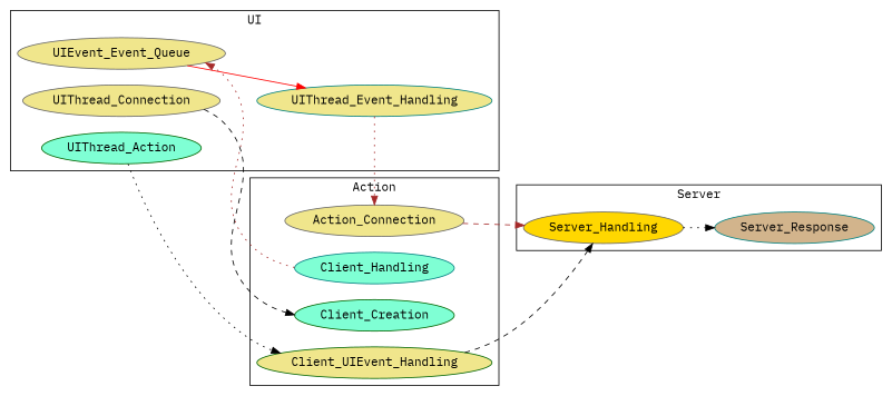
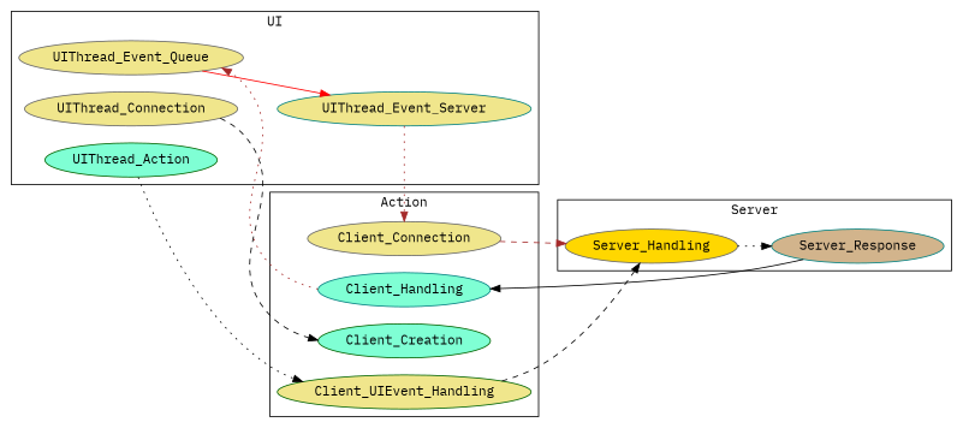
  digraph {
    fontname="IBM Plex Mono"
    rankdir=LR
    node [color=gray40 fillcolor=khaki fontname="IBM Plex Mono" style=filled]
    edge [color=black fontname="IBM Plex Mono" style=dotted]
    UIThread_Connection
-   UIThread_Event_Queue [label=UIEvent_Event_Queue]
-   UIThread_Event_Handling [color=teal]
+   UIThread_Event_Queue
+   UIThread_Event_Handling [color=teal label=UIThread_Event_Server]
    UIThread_Action [color=darkgreen fillcolor=aquamarine]
    Client_Creation [color=darkgreen fillcolor=aquamarine]
-   Client_Connection [label=Action_Connection]
+   Client_Connection
    Client_Handling [color=teal fillcolor=aquamarine]
    Client_UIEvent_Handling [color=darkgreen]
    Server_Handling [fillcolor=gold]
    Server_Response [color=teal fillcolor=tan]
    subgraph cluster_1 {
      label=UI
      UIThread_Connection
      UIThread_Event_Queue
      UIThread_Event_Handling
      UIThread_Action
    }
    subgraph cluster_2 {
      label=Action
      Client_Creation
      Client_Connection
      Client_Handling
      Client_UIEvent_Handling
    }
    subgraph cluster_3 {
      label=Server
      Server_Handling
      Server_Response
    }
    UIThread_Connection -> Client_Creation [style=dashed]
    UIThread_Event_Queue -> UIThread_Event_Handling [color=red style=solid]
    UIThread_Event_Handling -> Client_Connection [color=brown]
    UIThread_Action -> Client_UIEvent_Handling
    Client_Connection -> Server_Handling [color=brown style=dashed]
    Client_Handling -> UIThread_Event_Queue [color=brown]
    Client_UIEvent_Handling -> Server_Handling [style=dashed]
    Server_Handling -> Server_Response
+   Server_Response -> Client_Handling [style=solid]
  }
